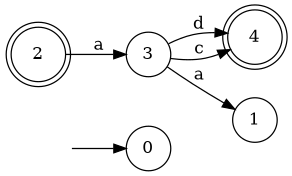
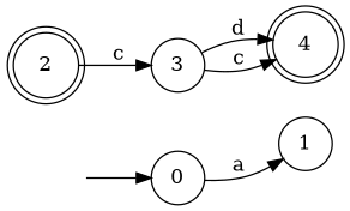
  digraph {
    rankdir=LR
    node [shape=circle]
    2 [shape=doublecircle]
    3
    4 [shape=doublecircle]
    0
    1
    "" [shape=plaintext]
-   2 -> 3 [label=a]
+   2 -> 3 [label=c]
    3 -> 4 [label=d]
    3 -> 4 [label=c]
-   3 -> 1 [label=a]
+   0 -> 1 [label=a]
    "" -> 0
  }
